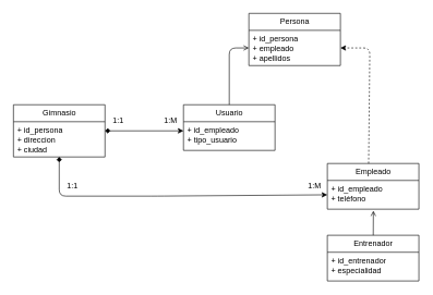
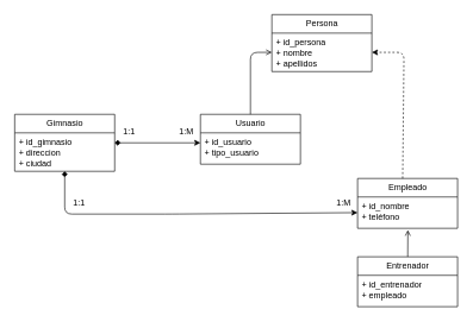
  <mxCell id="0" />
  <mxCell id="1" parent="0" />
  <mxCell id="2" value="Gimnasio" style="swimlane;fontStyle=0;childLayout=stackLayout;horizontal=1;startSize=26;fillColor=none;horizontalStack=0;resizeParent=1;resizeParentMax=0;resizeLast=0;collapsible=1;marginBottom=0;html=1;" parent="1" vertex="1"><mxGeometry x="20" y="160" width="140" height="80" as="geometry" /></mxCell>
- <mxCell id="3" value="+ id_persona&lt;br&gt;+ direccion&lt;br&gt;+ ciudad" style="text;strokeColor=none;fillColor=none;align=left;verticalAlign=top;spacingLeft=4;spacingRight=4;overflow=hidden;rotatable=0;points=[[0,0.5],[1,0.5]];portConstraint=eastwest;whiteSpace=wrap;html=1;" parent="2" vertex="1"><mxGeometry y="26" width="140" height="54" as="geometry" /></mxCell>
+ <mxCell id="3" value="+ id_gimnasio&lt;br&gt;+ direccion&lt;br&gt;+ ciudad" style="text;strokeColor=none;fillColor=none;align=left;verticalAlign=top;spacingLeft=4;spacingRight=4;overflow=hidden;rotatable=0;points=[[0,0.5],[1,0.5]];portConstraint=eastwest;whiteSpace=wrap;html=1;" parent="2" vertex="1"><mxGeometry y="26" width="140" height="54" as="geometry" /></mxCell>
  <mxCell id="4" style="edgeStyle=none;html=1;entryX=0;entryY=0.5;entryDx=0;entryDy=0;endArrow=open;" parent="1" source="5" target="9" edge="1"><mxGeometry relative="1" as="geometry"><Array as="points"><mxPoint x="350" y="73" /></Array></mxGeometry></mxCell>
  <mxCell id="5" value="Usuario" style="swimlane;fontStyle=0;childLayout=stackLayout;horizontal=1;startSize=26;fillColor=none;horizontalStack=0;resizeParent=1;resizeParentMax=0;resizeLast=0;collapsible=1;marginBottom=0;html=1;" parent="1" vertex="1"><mxGeometry x="280" y="160" width="140" height="70" as="geometry" /></mxCell>
- <mxCell id="6" value="+ id_empleado&lt;br&gt;+ tipo_usuario" style="text;strokeColor=none;fillColor=none;align=left;verticalAlign=top;spacingLeft=4;spacingRight=4;overflow=hidden;rotatable=0;points=[[0,0.5],[1,0.5]];portConstraint=eastwest;whiteSpace=wrap;html=1;" parent="5" vertex="1"><mxGeometry y="26" width="140" height="44" as="geometry" /></mxCell>
+ <mxCell id="6" value="+ id_usuario&lt;br&gt;+ tipo_usuario" style="text;strokeColor=none;fillColor=none;align=left;verticalAlign=top;spacingLeft=4;spacingRight=4;overflow=hidden;rotatable=0;points=[[0,0.5],[1,0.5]];portConstraint=eastwest;whiteSpace=wrap;html=1;" parent="5" vertex="1"><mxGeometry y="26" width="140" height="44" as="geometry" /></mxCell>
  <mxCell id="7" style="edgeStyle=none;html=1;exitX=0.451;exitY=0;exitDx=0;exitDy=0;entryX=1;entryY=0.5;entryDx=0;entryDy=0;exitPerimeter=0;dashed=1;" parent="1" source="10" target="9" edge="1"><mxGeometry relative="1" as="geometry"><mxPoint x="565" y="160" as="sourcePoint" /><Array as="points"><mxPoint x="565" y="73" /></Array></mxGeometry></mxCell>
  <mxCell id="8" value="Persona" style="swimlane;fontStyle=0;childLayout=stackLayout;horizontal=1;startSize=26;fillColor=none;horizontalStack=0;resizeParent=1;resizeParentMax=0;resizeLast=0;collapsible=1;marginBottom=0;html=1;" parent="1" vertex="1"><mxGeometry x="380" y="20" width="140" height="80" as="geometry" /></mxCell>
- <mxCell id="9" value="+ id_persona&lt;br&gt;+ empleado&lt;br&gt;+ apellidos" style="text;strokeColor=none;fillColor=none;align=left;verticalAlign=top;spacingLeft=4;spacingRight=4;overflow=hidden;rotatable=0;points=[[0,0.5],[1,0.5]];portConstraint=eastwest;whiteSpace=wrap;html=1;" parent="8" vertex="1"><mxGeometry y="26" width="140" height="54" as="geometry" /></mxCell>
+ <mxCell id="9" value="+ id_persona&lt;br&gt;+ nombre&lt;br&gt;+ apellidos" style="text;strokeColor=none;fillColor=none;align=left;verticalAlign=top;spacingLeft=4;spacingRight=4;overflow=hidden;rotatable=0;points=[[0,0.5],[1,0.5]];portConstraint=eastwest;whiteSpace=wrap;html=1;" parent="8" vertex="1"><mxGeometry y="26" width="140" height="54" as="geometry" /></mxCell>
  <mxCell id="10" value="Empleado" style="swimlane;fontStyle=0;childLayout=stackLayout;horizontal=1;startSize=26;fillColor=none;horizontalStack=0;resizeParent=1;resizeParentMax=0;resizeLast=0;collapsible=1;marginBottom=0;html=1;" parent="1" vertex="1"><mxGeometry x="500" y="250" width="140" height="70" as="geometry" /></mxCell>
- <mxCell id="11" value="+ id_empleado&lt;br&gt;+ teléfono" style="text;strokeColor=none;fillColor=none;align=left;verticalAlign=top;spacingLeft=4;spacingRight=4;overflow=hidden;rotatable=0;points=[[0,0.5],[1,0.5]];portConstraint=eastwest;whiteSpace=wrap;html=1;" parent="10" vertex="1"><mxGeometry y="26" width="140" height="44" as="geometry" /></mxCell>
+ <mxCell id="11" value="+ id_nombre&lt;br&gt;+ teléfono" style="text;strokeColor=none;fillColor=none;align=left;verticalAlign=top;spacingLeft=4;spacingRight=4;overflow=hidden;rotatable=0;points=[[0,0.5],[1,0.5]];portConstraint=eastwest;whiteSpace=wrap;html=1;" parent="10" vertex="1"><mxGeometry y="26" width="140" height="44" as="geometry" /></mxCell>
  <mxCell id="12" style="edgeStyle=none;html=1;entryX=0.503;entryY=1.055;entryDx=0;entryDy=0;entryPerimeter=0;endArrow=open;endFill=0;" parent="1" source="13" target="11" edge="1"><mxGeometry relative="1" as="geometry" /></mxCell>
  <mxCell id="13" value="Entrenador" style="swimlane;fontStyle=0;childLayout=stackLayout;horizontal=1;startSize=26;fillColor=none;horizontalStack=0;resizeParent=1;resizeParentMax=0;resizeLast=0;collapsible=1;marginBottom=0;html=1;" parent="1" vertex="1"><mxGeometry x="500" y="360" width="140" height="70" as="geometry" /></mxCell>
- <mxCell id="14" value="+ id_entrenador&lt;br&gt;+ especialidad" style="text;strokeColor=none;fillColor=none;align=left;verticalAlign=top;spacingLeft=4;spacingRight=4;overflow=hidden;rotatable=0;points=[[0,0.5],[1,0.5]];portConstraint=eastwest;whiteSpace=wrap;html=1;" parent="13" vertex="1"><mxGeometry y="26" width="140" height="44" as="geometry" /></mxCell>
+ <mxCell id="14" value="+ id_entrenador&lt;br&gt;+ empleado" style="text;strokeColor=none;fillColor=none;align=left;verticalAlign=top;spacingLeft=4;spacingRight=4;overflow=hidden;rotatable=0;points=[[0,0.5],[1,0.5]];portConstraint=eastwest;whiteSpace=wrap;html=1;" parent="13" vertex="1"><mxGeometry y="26" width="140" height="44" as="geometry" /></mxCell>
  <mxCell id="15" value="" style="endArrow=classic;html=1;exitX=1;exitY=0.259;exitDx=0;exitDy=0;exitPerimeter=0;startArrow=diamond;startFill=1;" parent="1" source="3" edge="1"><mxGeometry width="50" height="50" relative="1" as="geometry"><mxPoint x="230" y="250" as="sourcePoint" /><mxPoint x="280" y="200" as="targetPoint" /></mxGeometry></mxCell>
  <mxCell id="16" value="1:1" style="text;html=1;align=center;verticalAlign=middle;resizable=0;points=[];autosize=1;strokeColor=none;fillColor=none;" parent="1" vertex="1"><mxGeometry x="160" y="170" width="40" height="30" as="geometry" /></mxCell>
  <mxCell id="17" value="1:M" style="text;html=1;align=center;verticalAlign=middle;resizable=0;points=[];autosize=1;strokeColor=none;fillColor=none;" parent="1" vertex="1"><mxGeometry x="240" y="170" width="40" height="30" as="geometry" /></mxCell>
  <mxCell id="18" style="edgeStyle=none;html=1;entryX=0;entryY=0.5;entryDx=0;entryDy=0;endArrow=classic;endFill=1;startArrow=diamond;startFill=1;" parent="1" source="3" target="11" edge="1"><mxGeometry relative="1" as="geometry"><Array as="points"><mxPoint x="90" y="300" /><mxPoint x="240" y="300" /></Array></mxGeometry></mxCell>
  <mxCell id="19" value="1:M" style="text;html=1;align=center;verticalAlign=middle;resizable=0;points=[];autosize=1;strokeColor=none;fillColor=none;" parent="1" vertex="1"><mxGeometry x="460" y="270" width="40" height="30" as="geometry" /></mxCell>
  <mxCell id="20" value="1:1" style="text;html=1;align=center;verticalAlign=middle;resizable=0;points=[];autosize=1;strokeColor=none;fillColor=none;" parent="1" vertex="1"><mxGeometry x="90" y="270" width="40" height="30" as="geometry" /></mxCell>
